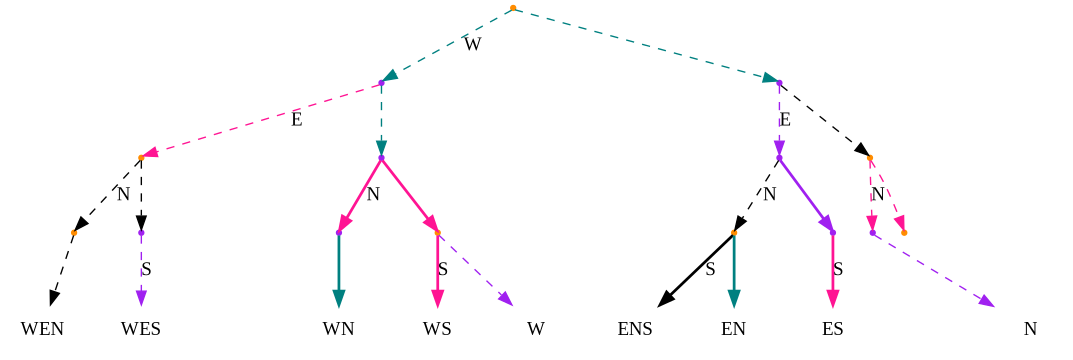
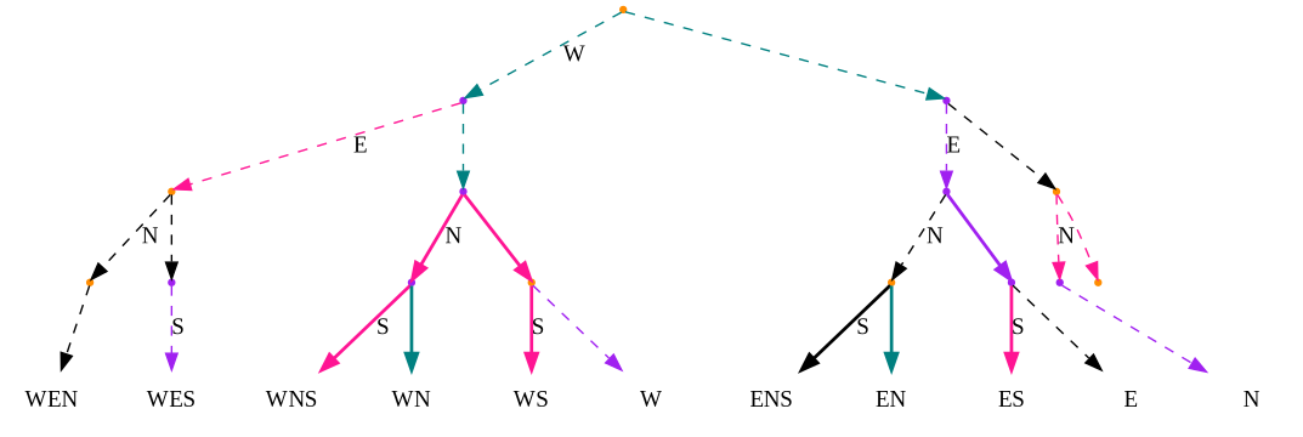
  digraph {
    fontname="Liberation Serif"
    node [color=darkorange fontname="Liberation Serif" shape=point]
    edge [color=deeppink fontname="Liberation Serif" style=dashed]
    selector21 [color=purple]
    selector11
    selector22 [color=purple]
    selector31
    selector32 [color=purple]
    selector33 [color=purple]
    selector34
    selector41
    selector42 [color=purple]
    selector43 [color=purple]
    selector44
    selector45
    selector46 [color=purple]
    selector47 [color=purple]
    n15 [label=S]
    n16 [label=WEN shape=none]
    n17 [label=WES shape=none]
+   n18 [label=WNS shape=none]
    n19 [label=WN shape=none]
    n20 [label=WS shape=none]
    n21 [label=W shape=none]
    n22 [label=ENS shape=none]
    n23 [label=EN shape=none]
    n24 [color=purple label=ES shape=none]
+   n25 [color=purple label=E shape=none]
    n26 [color=purple label=N shape=none]
    selector21 -> selector31 [label=E]
    selector21 -> selector32 [color=teal]
    selector11 -> selector21 [color=teal label=W]
    selector11 -> selector22 [color=teal]
    selector22 -> selector33 [color=purple label=E]
    selector22 -> selector34 [color=black]
    selector31 -> selector41 [color=black label=N]
    selector31 -> selector42 [color=black]
    selector32 -> selector43 [label=N style=bold]
    selector32 -> selector44 [style=bold]
    selector33 -> selector45 [color=black label=N]
    selector33 -> selector46 [color=purple style=bold]
    selector34 -> selector47 [label=N]
    selector34 -> n15
    selector41 -> n16 [color=black]
    selector42 -> n17 [color=purple label=S]
+   selector43 -> n18 [label=S style=bold]
    selector43 -> n19 [color=teal style=bold]
    selector44 -> n20 [label=S style=bold]
    selector44 -> n21 [color=purple]
    selector45 -> n22 [color=black label=S style=bold]
    selector45 -> n23 [color=teal style=bold]
    selector46 -> n24 [label=S style=bold]
+   selector46 -> n25 [color=black]
    selector47 -> n26 [color=purple]
  }
